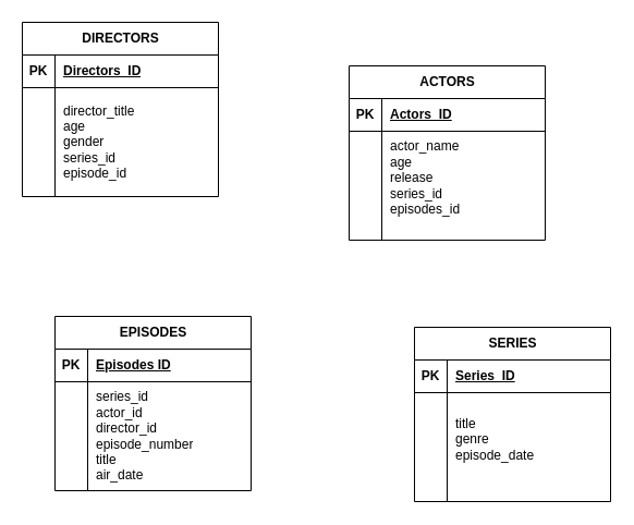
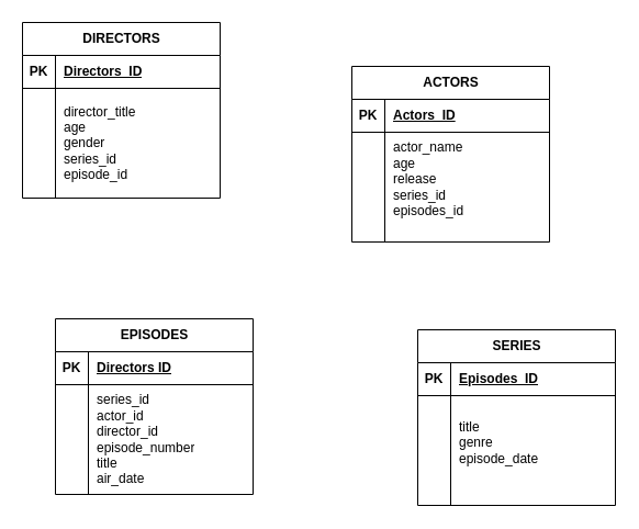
  <mxCell id="0" />
  <mxCell id="1" parent="0" />
  <mxCell id="2" value="DIRECTORS" style="shape=table;startSize=30;container=1;collapsible=1;childLayout=tableLayout;fixedRows=1;rowLines=0;fontStyle=1;align=center;resizeLast=1;html=1;" parent="1" vertex="1"><mxGeometry x="20" y="20" width="180" height="160" as="geometry" /></mxCell>
  <mxCell id="3" value="" style="shape=tableRow;horizontal=0;startSize=0;swimlaneHead=0;swimlaneBody=0;fillColor=none;collapsible=0;dropTarget=0;points=[[0,0.5],[1,0.5]];portConstraint=eastwest;top=0;left=0;right=0;bottom=1;" parent="2" vertex="1"><mxGeometry y="30" width="180" height="30" as="geometry" /></mxCell>
  <mxCell id="4" value="PK" style="shape=partialRectangle;connectable=0;fillColor=none;top=0;left=0;bottom=0;right=0;fontStyle=1;overflow=hidden;whiteSpace=wrap;html=1;" parent="3" vertex="1"><mxGeometry width="30" height="30" as="geometry"><mxRectangle width="30" height="30" as="alternateBounds" /></mxGeometry></mxCell>
  <mxCell id="5" value="Directors_ID" style="shape=partialRectangle;connectable=0;fillColor=none;top=0;left=0;bottom=0;right=0;align=left;spacingLeft=6;fontStyle=5;overflow=hidden;whiteSpace=wrap;html=1;" parent="3" vertex="1"><mxGeometry x="30" width="150" height="30" as="geometry"><mxRectangle width="150" height="30" as="alternateBounds" /></mxGeometry></mxCell>
  <mxCell id="6" value="" style="shape=tableRow;horizontal=0;startSize=0;swimlaneHead=0;swimlaneBody=0;fillColor=none;collapsible=0;dropTarget=0;points=[[0,0.5],[1,0.5]];portConstraint=eastwest;top=0;left=0;right=0;bottom=0;" parent="2" vertex="1"><mxGeometry y="60" width="180" height="100" as="geometry" /></mxCell>
  <mxCell id="7" value="" style="shape=partialRectangle;connectable=0;fillColor=none;top=0;left=0;bottom=0;right=0;editable=1;overflow=hidden;whiteSpace=wrap;html=1;" parent="6" vertex="1"><mxGeometry width="30" height="100" as="geometry"><mxRectangle width="30" height="100" as="alternateBounds" /></mxGeometry></mxCell>
  <mxCell id="8" value="director_title&lt;br&gt;age&lt;br&gt;gender&lt;br&gt;series_id&lt;br&gt;episode_id" style="shape=partialRectangle;connectable=0;fillColor=none;top=0;left=0;bottom=0;right=0;align=left;spacingLeft=6;overflow=hidden;whiteSpace=wrap;html=1;" parent="6" vertex="1"><mxGeometry x="30" width="150" height="100" as="geometry"><mxRectangle width="150" height="100" as="alternateBounds" /></mxGeometry></mxCell>
  <mxCell id="9" value="EPISODES" style="shape=table;startSize=30;container=1;collapsible=1;childLayout=tableLayout;fixedRows=1;rowLines=0;fontStyle=1;align=center;resizeLast=1;html=1;" parent="1" vertex="1"><mxGeometry x="50" y="290" width="180" height="160" as="geometry" /></mxCell>
  <mxCell id="10" value="" style="shape=tableRow;horizontal=0;startSize=0;swimlaneHead=0;swimlaneBody=0;fillColor=none;collapsible=0;dropTarget=0;points=[[0,0.5],[1,0.5]];portConstraint=eastwest;top=0;left=0;right=0;bottom=1;" parent="9" vertex="1"><mxGeometry y="30" width="180" height="30" as="geometry" /></mxCell>
  <mxCell id="11" value="PK" style="shape=partialRectangle;connectable=0;fillColor=none;top=0;left=0;bottom=0;right=0;fontStyle=1;overflow=hidden;whiteSpace=wrap;html=1;" parent="10" vertex="1"><mxGeometry width="30" height="30" as="geometry"><mxRectangle width="30" height="30" as="alternateBounds" /></mxGeometry></mxCell>
- <mxCell id="12" value="Episodes ID" style="shape=partialRectangle;connectable=0;fillColor=none;top=0;left=0;bottom=0;right=0;align=left;spacingLeft=6;fontStyle=5;overflow=hidden;whiteSpace=wrap;html=1;" parent="10" vertex="1"><mxGeometry x="30" width="150" height="30" as="geometry"><mxRectangle width="150" height="30" as="alternateBounds" /></mxGeometry></mxCell>
+ <mxCell id="12" value="Directors ID" style="shape=partialRectangle;connectable=0;fillColor=none;top=0;left=0;bottom=0;right=0;align=left;spacingLeft=6;fontStyle=5;overflow=hidden;whiteSpace=wrap;html=1;" parent="10" vertex="1"><mxGeometry x="30" width="150" height="30" as="geometry"><mxRectangle width="150" height="30" as="alternateBounds" /></mxGeometry></mxCell>
  <mxCell id="13" value="" style="shape=tableRow;horizontal=0;startSize=0;swimlaneHead=0;swimlaneBody=0;fillColor=none;collapsible=0;dropTarget=0;points=[[0,0.5],[1,0.5]];portConstraint=eastwest;top=0;left=0;right=0;bottom=0;" parent="9" vertex="1"><mxGeometry y="60" width="180" height="100" as="geometry" /></mxCell>
  <mxCell id="14" value="" style="shape=partialRectangle;connectable=0;fillColor=none;top=0;left=0;bottom=0;right=0;editable=1;overflow=hidden;whiteSpace=wrap;html=1;" parent="13" vertex="1"><mxGeometry width="30" height="100" as="geometry"><mxRectangle width="30" height="100" as="alternateBounds" /></mxGeometry></mxCell>
  <mxCell id="15" value="series_id&lt;br&gt;actor_id&lt;br&gt;director_id&lt;br&gt;episode_number&lt;br&gt;title&lt;br&gt;air_date" style="shape=partialRectangle;connectable=0;fillColor=none;top=0;left=0;bottom=0;right=0;align=left;spacingLeft=6;overflow=hidden;whiteSpace=wrap;html=1;" parent="13" vertex="1"><mxGeometry x="30" width="150" height="100" as="geometry"><mxRectangle width="150" height="100" as="alternateBounds" /></mxGeometry></mxCell>
  <mxCell id="16" value="ACTORS" style="shape=table;startSize=30;container=1;collapsible=1;childLayout=tableLayout;fixedRows=1;rowLines=0;fontStyle=1;align=center;resizeLast=1;html=1;" parent="1" vertex="1"><mxGeometry x="320" y="60" width="180" height="160" as="geometry" /></mxCell>
  <mxCell id="17" value="" style="shape=tableRow;horizontal=0;startSize=0;swimlaneHead=0;swimlaneBody=0;fillColor=none;collapsible=0;dropTarget=0;points=[[0,0.5],[1,0.5]];portConstraint=eastwest;top=0;left=0;right=0;bottom=1;" parent="16" vertex="1"><mxGeometry y="30" width="180" height="30" as="geometry" /></mxCell>
  <mxCell id="18" value="PK" style="shape=partialRectangle;connectable=0;fillColor=none;top=0;left=0;bottom=0;right=0;fontStyle=1;overflow=hidden;whiteSpace=wrap;html=1;" parent="17" vertex="1"><mxGeometry width="30" height="30" as="geometry"><mxRectangle width="30" height="30" as="alternateBounds" /></mxGeometry></mxCell>
  <mxCell id="19" value="Actors_ID" style="shape=partialRectangle;connectable=0;fillColor=none;top=0;left=0;bottom=0;right=0;align=left;spacingLeft=6;fontStyle=5;overflow=hidden;whiteSpace=wrap;html=1;" parent="17" vertex="1"><mxGeometry x="30" width="150" height="30" as="geometry"><mxRectangle width="150" height="30" as="alternateBounds" /></mxGeometry></mxCell>
  <mxCell id="20" value="" style="shape=tableRow;horizontal=0;startSize=0;swimlaneHead=0;swimlaneBody=0;fillColor=none;collapsible=0;dropTarget=0;points=[[0,0.5],[1,0.5]];portConstraint=eastwest;top=0;left=0;right=0;bottom=0;" parent="16" vertex="1"><mxGeometry y="60" width="180" height="100" as="geometry" /></mxCell>
  <mxCell id="21" value="" style="shape=partialRectangle;connectable=0;fillColor=none;top=0;left=0;bottom=0;right=0;editable=1;overflow=hidden;whiteSpace=wrap;html=1;" parent="20" vertex="1"><mxGeometry width="30" height="100" as="geometry"><mxRectangle width="30" height="100" as="alternateBounds" /></mxGeometry></mxCell>
  <mxCell id="22" value="actor_name&lt;br&gt;age&lt;br&gt;release&lt;br&gt;series_id&lt;br&gt;episodes_id&lt;div&gt;&lt;br/&gt;&lt;/div&gt;" style="shape=partialRectangle;connectable=0;fillColor=none;top=0;left=0;bottom=0;right=0;align=left;spacingLeft=6;overflow=hidden;whiteSpace=wrap;html=1;" parent="20" vertex="1"><mxGeometry x="30" width="150" height="100" as="geometry"><mxRectangle width="150" height="100" as="alternateBounds" /></mxGeometry></mxCell>
  <mxCell id="23" value="SERIES" style="shape=table;startSize=30;container=1;collapsible=1;childLayout=tableLayout;fixedRows=1;rowLines=0;fontStyle=1;align=center;resizeLast=1;html=1;" parent="1" vertex="1"><mxGeometry x="380" y="300" width="180" height="160" as="geometry" /></mxCell>
  <mxCell id="24" value="" style="shape=tableRow;horizontal=0;startSize=0;swimlaneHead=0;swimlaneBody=0;fillColor=none;collapsible=0;dropTarget=0;points=[[0,0.5],[1,0.5]];portConstraint=eastwest;top=0;left=0;right=0;bottom=1;" parent="23" vertex="1"><mxGeometry y="30" width="180" height="30" as="geometry" /></mxCell>
  <mxCell id="25" value="PK" style="shape=partialRectangle;connectable=0;fillColor=none;top=0;left=0;bottom=0;right=0;fontStyle=1;overflow=hidden;whiteSpace=wrap;html=1;" parent="24" vertex="1"><mxGeometry width="30" height="30" as="geometry"><mxRectangle width="30" height="30" as="alternateBounds" /></mxGeometry></mxCell>
- <mxCell id="26" value="Series_ID" style="shape=partialRectangle;connectable=0;fillColor=none;top=0;left=0;bottom=0;right=0;align=left;spacingLeft=6;fontStyle=5;overflow=hidden;whiteSpace=wrap;html=1;" parent="24" vertex="1"><mxGeometry x="30" width="150" height="30" as="geometry"><mxRectangle width="150" height="30" as="alternateBounds" /></mxGeometry></mxCell>
+ <mxCell id="26" value="Episodes_ID" style="shape=partialRectangle;connectable=0;fillColor=none;top=0;left=0;bottom=0;right=0;align=left;spacingLeft=6;fontStyle=5;overflow=hidden;whiteSpace=wrap;html=1;" parent="24" vertex="1"><mxGeometry x="30" width="150" height="30" as="geometry"><mxRectangle width="150" height="30" as="alternateBounds" /></mxGeometry></mxCell>
  <mxCell id="27" value="" style="shape=tableRow;horizontal=0;startSize=0;swimlaneHead=0;swimlaneBody=0;fillColor=none;collapsible=0;dropTarget=0;points=[[0,0.5],[1,0.5]];portConstraint=eastwest;top=0;left=0;right=0;bottom=0;" parent="23" vertex="1"><mxGeometry y="60" width="180" height="100" as="geometry" /></mxCell>
  <mxCell id="28" value="" style="shape=partialRectangle;connectable=0;fillColor=none;top=0;left=0;bottom=0;right=0;editable=1;overflow=hidden;whiteSpace=wrap;html=1;" parent="27" vertex="1"><mxGeometry width="30" height="100" as="geometry"><mxRectangle width="30" height="100" as="alternateBounds" /></mxGeometry></mxCell>
  <mxCell id="29" value="title&lt;br&gt;genre&lt;br&gt;episode_date&lt;div&gt;&lt;br/&gt;&lt;/div&gt;" style="shape=partialRectangle;connectable=0;fillColor=none;top=0;left=0;bottom=0;right=0;align=left;spacingLeft=6;overflow=hidden;whiteSpace=wrap;html=1;" parent="27" vertex="1"><mxGeometry x="30" width="150" height="100" as="geometry"><mxRectangle width="150" height="100" as="alternateBounds" /></mxGeometry></mxCell>
